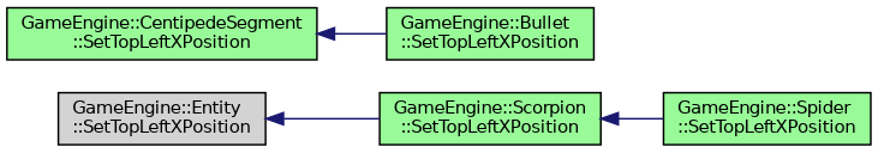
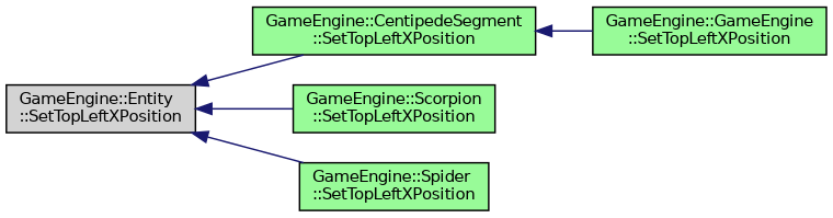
  digraph {
    rankdir=LR
    node [color=black fillcolor=palegreen fontname=Helvetica fontsize=10 shape=record style=filled]
    edge [color=midnightblue dir=back fontname=Helvetica fontsize=10 labelfontname=Helvetica labelfontsize=10 style=solid]
    n1 [fillcolor=lightgrey fontcolor=black height=0.2 label="GameEngine::Entity\l::SetTopLeftXPosition" width=0.4]
    n2 [height=0.2 label="GameEngine::CentipedeSegment\l::SetTopLeftXPosition" width=0.4]
    n3 [height=0.2 label="GameEngine::Scorpion\l::SetTopLeftXPosition" width=0.4]
    n4 [height=0.2 label="GameEngine::Spider\l::SetTopLeftXPosition" width=0.4]
-   n5 [height=0.2 label="GameEngine::Bullet\l::SetTopLeftXPosition" width=0.4]
+   n5 [height=0.2 label="GameEngine::GameEngine\l::SetTopLeftXPosition" width=0.4]
+   n1 -> n2
    n1 -> n3
-   n3 -> n4
+   n1 -> n4
    n2 -> n5
  }
